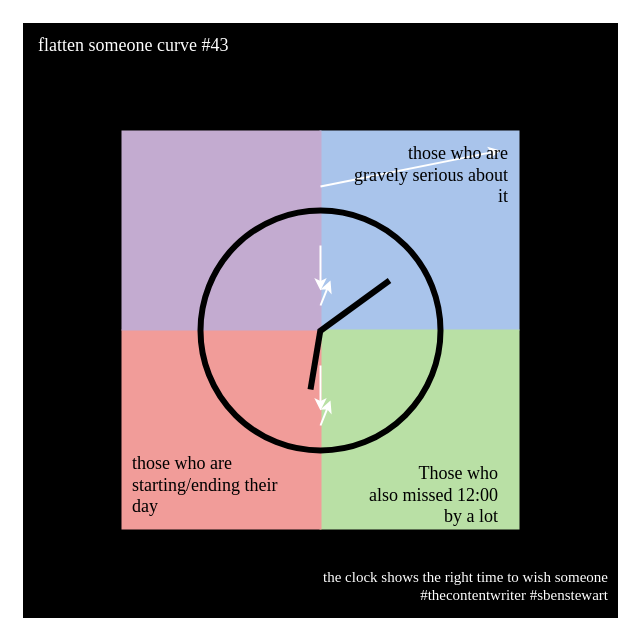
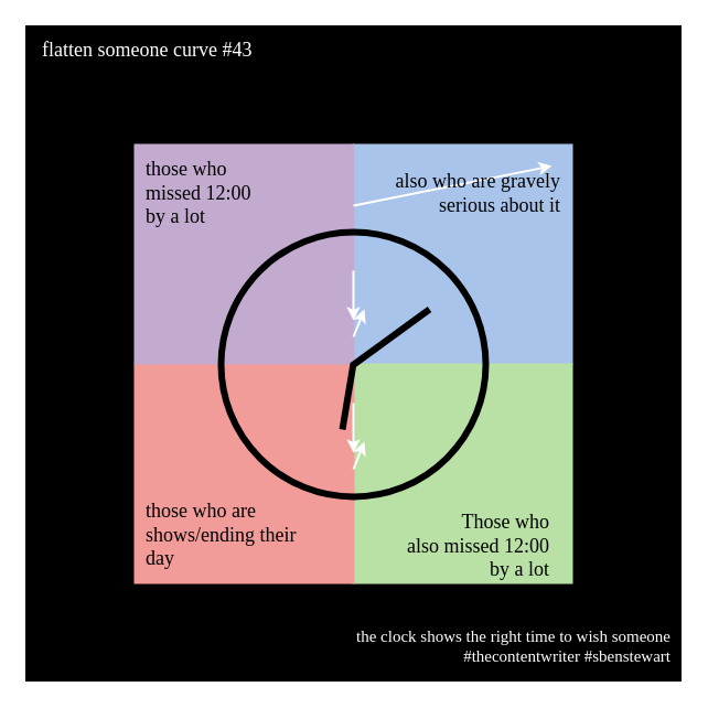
  <mxCell id="0" />
  <mxCell id="1" parent="0" />
  <mxCell id="2" value="" style="whiteSpace=wrap;html=1;aspect=fixed;strokeWidth=5;fontFamily=xkcd;fillColor=#000000;strokeColor=#FFFFFF;" parent="1" vertex="1"><mxGeometry x="20" y="20" width="600" height="600" as="geometry" /></mxCell>
  <mxCell id="3" value="" style="rounded=0;whiteSpace=wrap;html=1;strokeWidth=3;strokeColor=none;fillColor=#A9C4EB;" vertex="1" parent="1"><mxGeometry x="319" y="130" width="200" height="200" as="geometry" /></mxCell>
  <mxCell id="4" value="" style="rounded=0;whiteSpace=wrap;html=1;strokeWidth=3;strokeColor=none;fillColor=#B9E0A5;" vertex="1" parent="1"><mxGeometry x="319" y="329" width="200" height="200" as="geometry" /></mxCell>
  <mxCell id="5" value="" style="rounded=0;whiteSpace=wrap;html=1;strokeWidth=3;strokeColor=none;fillColor=#F19C99;" vertex="1" parent="1"><mxGeometry x="121" y="329" width="200" height="200" as="geometry" /></mxCell>
  <mxCell id="6" value="" style="rounded=0;whiteSpace=wrap;html=1;strokeWidth=3;strokeColor=none;fillColor=#C3ABD0;" vertex="1" parent="1"><mxGeometry x="121" y="130" width="200" height="200" as="geometry" /></mxCell>
  <mxCell id="7" value="&lt;div&gt;&lt;span style=&quot;font-size: 18px ; color: rgb(255 , 255 , 255)&quot;&gt;flatten someone curve #43&lt;/span&gt;&lt;/div&gt;" style="text;html=1;strokeColor=none;fillColor=none;align=left;verticalAlign=middle;whiteSpace=wrap;rounded=0;fontFamily=xkcd;" parent="1" vertex="1"><mxGeometry x="36" y="35" width="310" height="20" as="geometry" /></mxCell>
  <mxCell id="8" value="" style="endArrow=classic;html=1;strokeColor=#FFFFFF;strokeWidth=2;" parent="1" edge="1"><mxGeometry width="50" height="50" relative="1" as="geometry"><mxPoint x="320" y="186" as="sourcePoint" /><mxPoint x="500" y="150" as="targetPoint" /></mxGeometry></mxCell>
  <mxCell id="9" value="" style="endArrow=classic;html=1;strokeColor=#FFFFFF;strokeWidth=2;" parent="1" edge="1"><mxGeometry width="50" height="50" relative="1" as="geometry"><mxPoint x="320" y="245" as="sourcePoint" /><mxPoint x="320" y="290" as="targetPoint" /></mxGeometry></mxCell>
  <mxCell id="10" value="" style="endArrow=classic;html=1;strokeColor=#FFFFFF;strokeWidth=2;" parent="1" edge="1"><mxGeometry width="50" height="50" relative="1" as="geometry"><mxPoint x="320" y="305" as="sourcePoint" /><mxPoint x="330" y="280" as="targetPoint" /></mxGeometry></mxCell>
  <mxCell id="11" value="" style="endArrow=classic;html=1;strokeColor=#FFFFFF;strokeWidth=2;" parent="1" edge="1"><mxGeometry width="50" height="50" relative="1" as="geometry"><mxPoint x="320" y="365" as="sourcePoint" /><mxPoint x="320" y="410" as="targetPoint" /></mxGeometry></mxCell>
  <mxCell id="12" value="" style="endArrow=classic;html=1;strokeColor=#FFFFFF;strokeWidth=2;" parent="1" edge="1"><mxGeometry width="50" height="50" relative="1" as="geometry"><mxPoint x="320" y="425" as="sourcePoint" /><mxPoint x="330" y="400" as="targetPoint" /></mxGeometry></mxCell>
  <mxCell id="13" value="" style="ellipse;whiteSpace=wrap;html=1;aspect=fixed;fillColor=none;strokeWidth=6;" vertex="1" parent="1"><mxGeometry x="200" y="210" width="240" height="240" as="geometry" /></mxCell>
  <mxCell id="14" value="&lt;div&gt;&lt;font color=&quot;#ffffff&quot;&gt;&lt;span style=&quot;font-size: 15px&quot;&gt;the clock shows the right time to wish someone&lt;/span&gt;&lt;/font&gt;&lt;/div&gt;&lt;font style=&quot;text-align: center ; font-size: 15px&quot;&gt;&lt;div style=&quot;text-align: right&quot;&gt;&lt;span style=&quot;color: rgb(255 , 255 , 255)&quot;&gt;#thecontentwriter #sbenstewart&lt;/span&gt;&lt;/div&gt;&lt;/font&gt;" style="text;html=1;strokeColor=none;fillColor=none;align=right;verticalAlign=middle;whiteSpace=wrap;rounded=0;fontFamily=xkcd;" vertex="1" parent="1"><mxGeometry x="30" y="560" width="580" height="50" as="geometry" /></mxCell>
- <mxCell id="15" value="&lt;div&gt;&lt;span style=&quot;font-size: 18px&quot;&gt;those who are gravely serious about it&lt;/span&gt;&lt;/div&gt;" style="text;html=1;strokeColor=none;fillColor=none;align=right;verticalAlign=middle;whiteSpace=wrap;rounded=0;fontFamily=xkcd;" vertex="1" parent="1"><mxGeometry x="350" y="150" width="160" height="50" as="geometry" /></mxCell>
- <mxCell id="16" value="&lt;div&gt;&lt;span style=&quot;font-size: 18px&quot;&gt;those who are&amp;nbsp;&lt;/span&gt;&lt;/div&gt;&lt;div&gt;&lt;span style=&quot;font-size: 18px&quot;&gt;starting/ending their day&lt;/span&gt;&lt;/div&gt;" style="text;html=1;strokeColor=none;fillColor=none;align=left;verticalAlign=middle;whiteSpace=wrap;rounded=0;fontFamily=xkcd;" vertex="1" parent="1"><mxGeometry x="130" y="460" width="160" height="50" as="geometry" /></mxCell>
+ <mxCell id="15" value="&lt;div&gt;&lt;span style=&quot;font-size: 18px&quot;&gt;also who are gravely serious about it&lt;/span&gt;&lt;/div&gt;" style="text;html=1;strokeColor=none;fillColor=none;align=right;verticalAlign=middle;whiteSpace=wrap;rounded=0;fontFamily=xkcd;" vertex="1" parent="1"><mxGeometry x="350" y="150" width="160" height="50" as="geometry" /></mxCell>
+ <mxCell id="16" value="&lt;div&gt;&lt;span style=&quot;font-size: 18px&quot;&gt;those who are&amp;nbsp;&lt;/span&gt;&lt;/div&gt;&lt;div&gt;&lt;span style=&quot;font-size: 18px&quot;&gt;shows/ending their day&lt;/span&gt;&lt;/div&gt;" style="text;html=1;strokeColor=none;fillColor=none;align=left;verticalAlign=middle;whiteSpace=wrap;rounded=0;fontFamily=xkcd;" vertex="1" parent="1"><mxGeometry x="130" y="460" width="160" height="50" as="geometry" /></mxCell>
+ <mxCell id="17" value="&lt;div&gt;&lt;span style=&quot;font-size: 18px&quot;&gt;those who&lt;/span&gt;&lt;/div&gt;&lt;div&gt;&lt;span style=&quot;font-size: 18px&quot;&gt;missed 12:00&lt;/span&gt;&lt;/div&gt;&lt;div&gt;&lt;span style=&quot;font-size: 18px&quot;&gt;by a lot&lt;/span&gt;&lt;/div&gt;" style="text;html=1;strokeColor=none;fillColor=none;align=left;verticalAlign=middle;whiteSpace=wrap;rounded=0;fontFamily=xkcd;" vertex="1" parent="1"><mxGeometry x="130" y="150" width="160" height="50" as="geometry" /></mxCell>
  <mxCell id="18" value="&lt;div&gt;&lt;span style=&quot;font-size: 18px&quot;&gt;Those who&lt;/span&gt;&lt;/div&gt;&lt;div&gt;&lt;span style=&quot;font-size: 18px&quot;&gt;also missed 12:00&lt;/span&gt;&lt;/div&gt;&lt;div&gt;&lt;span style=&quot;font-size: 18px&quot;&gt;by a lot&lt;/span&gt;&lt;/div&gt;" style="text;html=1;strokeColor=none;fillColor=none;align=right;verticalAlign=middle;whiteSpace=wrap;rounded=0;fontFamily=xkcd;" vertex="1" parent="1"><mxGeometry x="330" y="470" width="170" height="50" as="geometry" /></mxCell>
  <mxCell id="19" value="" style="endArrow=none;html=1;strokeWidth=6;" edge="1" parent="1"><mxGeometry width="50" height="50" relative="1" as="geometry"><mxPoint x="310" y="389" as="sourcePoint" /><mxPoint x="320" y="329" as="targetPoint" /></mxGeometry></mxCell>
  <mxCell id="20" value="" style="endArrow=none;html=1;strokeWidth=6;" edge="1" parent="1"><mxGeometry width="50" height="50" relative="1" as="geometry"><mxPoint x="319" y="331" as="sourcePoint" /><mxPoint x="389" y="280" as="targetPoint" /></mxGeometry></mxCell>
